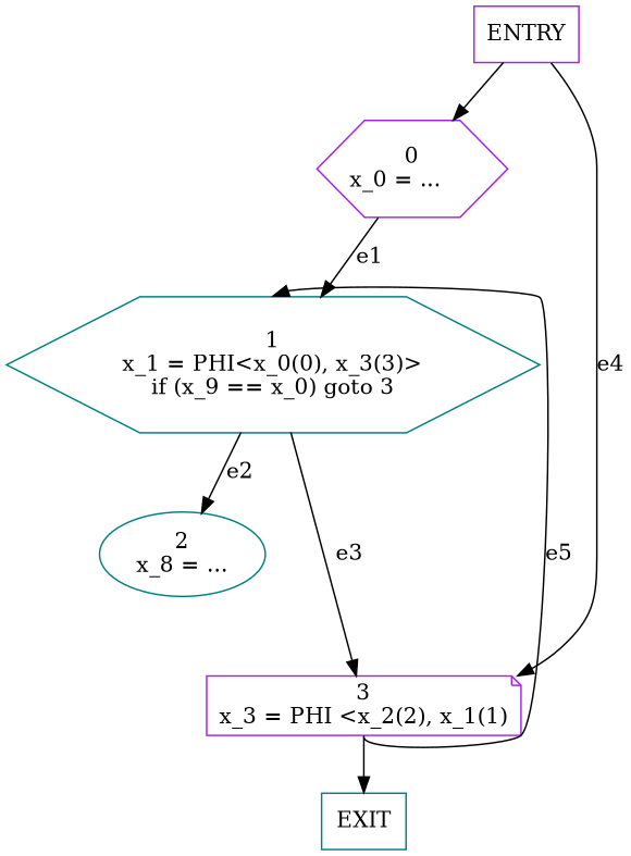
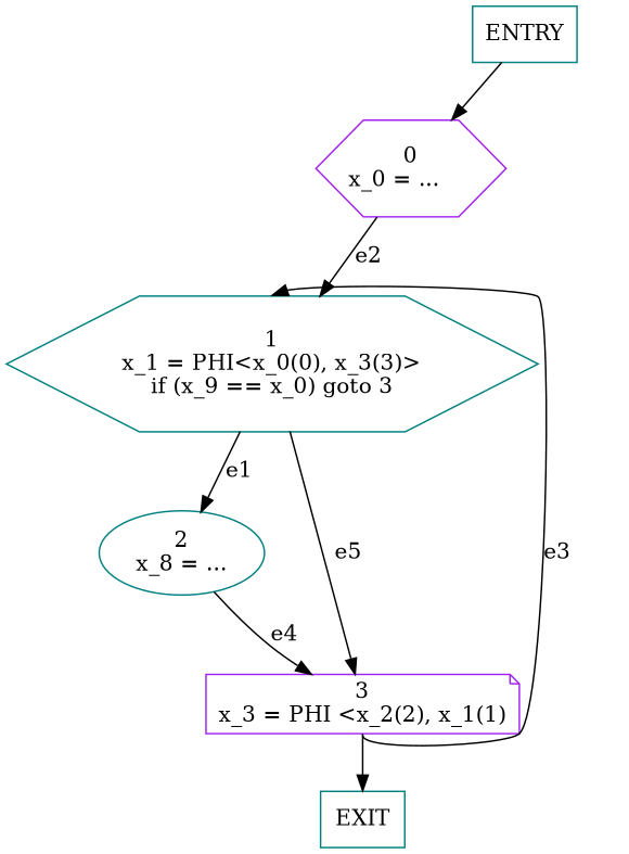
  digraph {
    node [color=purple shape=hexagon]
    n1 [label="0\nx_0 = ...\l"]
    n2 [color=teal label="1\nx_1 = PHI<x_0(0), x_3(3)>\nif (x_9 == x_0) goto 3"]
-   ENTRY [shape=box]
+   ENTRY [color=teal shape=box]
    n4 [color=teal label="2\nx_8 = ...\n" shape=ellipse]
    n5 [label="3\nx_3 = PHI <x_2(2), x_1(1)" shape=note]
    EXIT [color=teal shape=box]
-   n1 -> n2 [label=e1]
-   n2 -> n4 [label=e2]
-   n2 -> n5 [label=e3]
+   n1 -> n2 [label=e2]
+   n2 -> n4 [label=e1]
+   n2 -> n5 [label=e5]
    ENTRY -> n1
-   ENTRY -> n5 [label=e4]
-   n5 -> n2 [headport=n label=e5 tailport=s]
+   n4 -> n5 [label=e4]
+   n5 -> n2 [headport=n label=e3 tailport=s]
    n5 -> EXIT
  }
